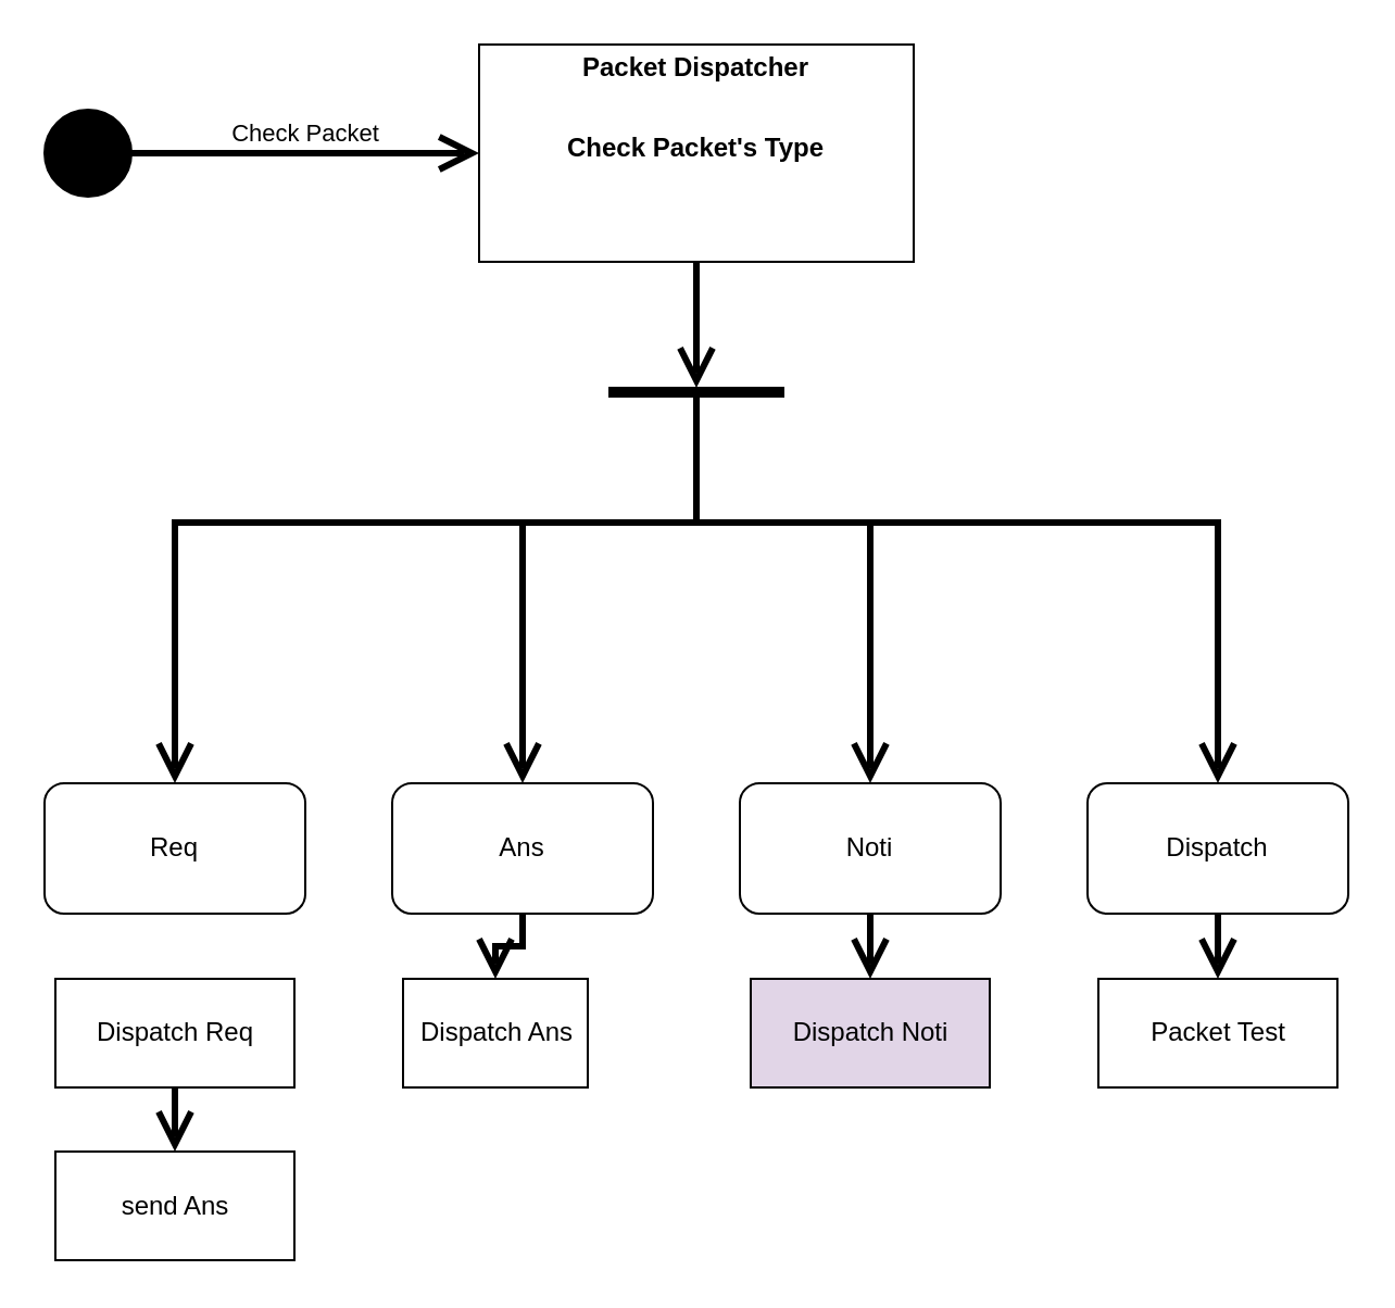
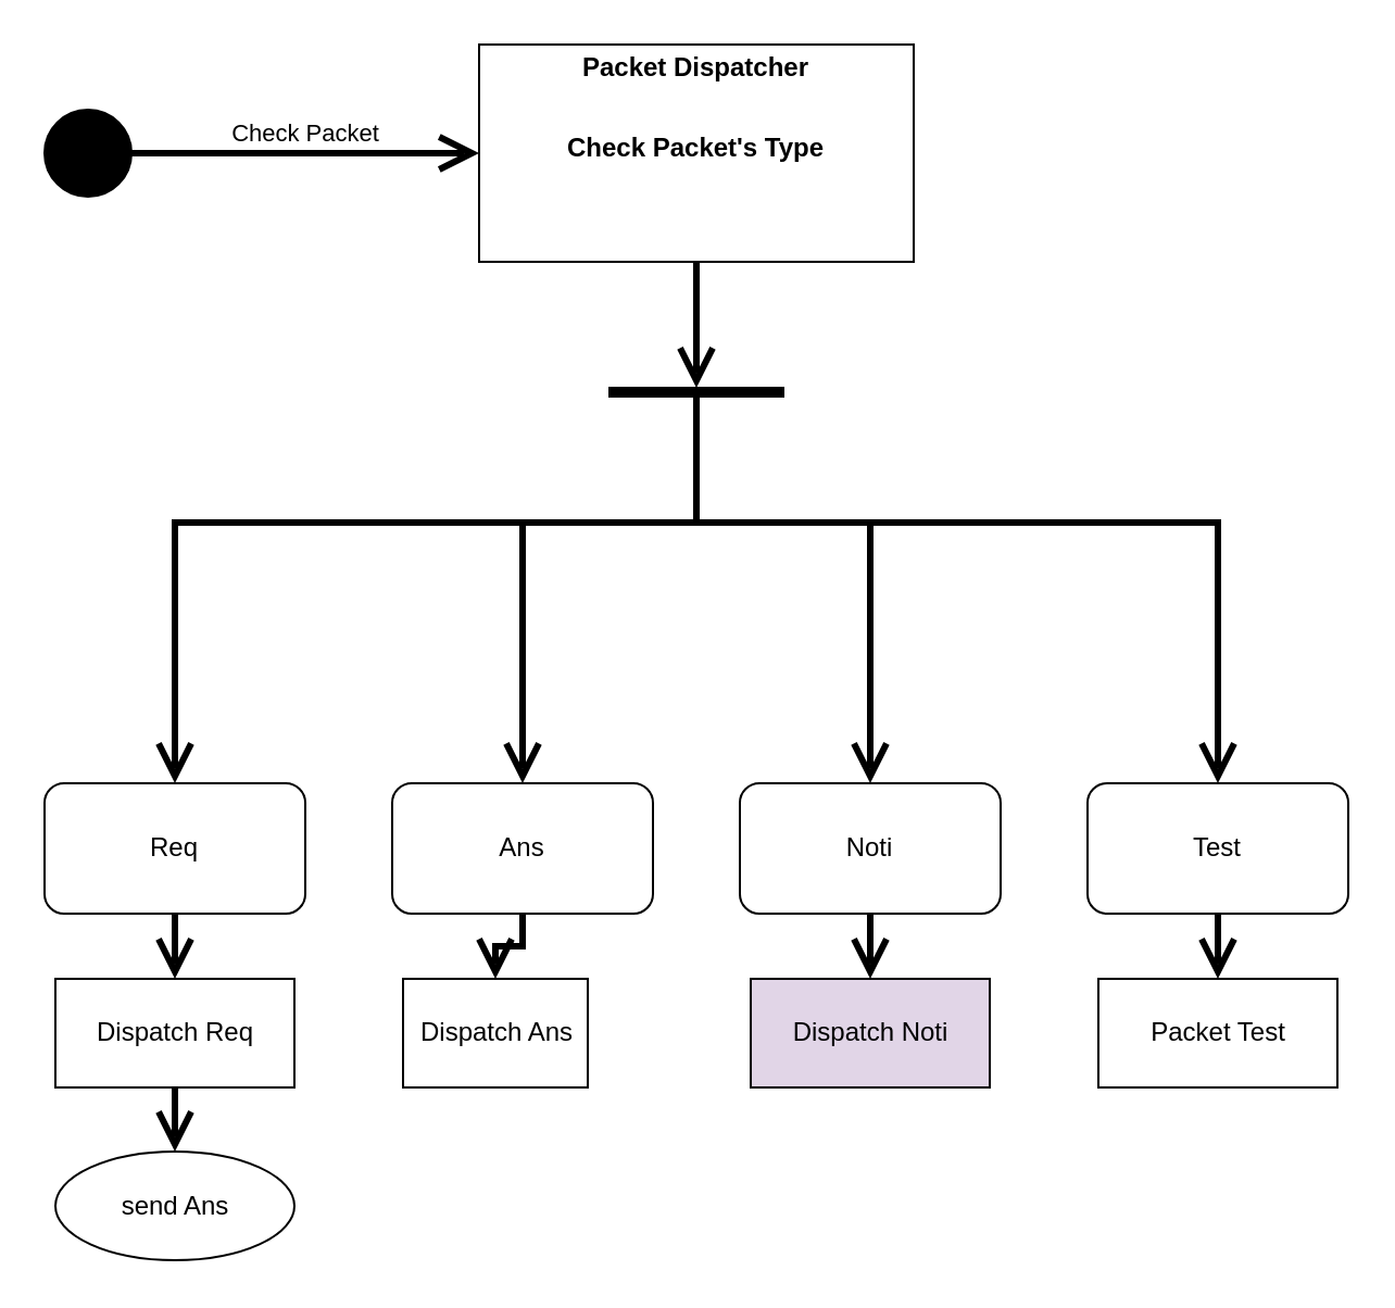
  <mxCell id="0" />
  <mxCell id="1" parent="0" />
  <mxCell id="2" value="" style="shape=ellipse;html=1;fillColor=#000000;fontSize=18;fontColor=#ffffff;" vertex="1" parent="1"><mxGeometry x="20" y="50" width="40" height="40" as="geometry" /></mxCell>
  <mxCell id="3" value="Check Packet" style="edgeStyle=none;html=1;endArrow=open;endSize=12;strokeWidth=3;verticalAlign=bottom;exitX=1;exitY=0.5;exitDx=0;exitDy=0;" edge="1" parent="1" source="2" target="4"><mxGeometry width="160" relative="1" as="geometry"><mxPoint x="230" y="220" as="sourcePoint" /><mxPoint x="180" y="70" as="targetPoint" /></mxGeometry></mxCell>
  <mxCell id="4" value="&lt;p style=&quot;margin: 0px ; margin-top: 4px ; text-align: center&quot;&gt;&lt;b&gt;Packet Dispatcher&lt;/b&gt;&lt;/p&gt;&lt;p style=&quot;margin: 0px ; margin-top: 4px ; text-align: center&quot;&gt;&lt;b&gt;&lt;br&gt;&lt;/b&gt;&lt;/p&gt;&lt;p style=&quot;margin: 0px ; margin-top: 4px ; text-align: center&quot;&gt;&lt;b&gt;Check Packet's Type&lt;/b&gt;&lt;/p&gt;" style="shape=rect;html=1;overflow=fill;whiteSpace=wrap;" vertex="1" parent="1"><mxGeometry x="220" y="20" width="200" height="100" as="geometry" /></mxCell>
  <mxCell id="5" value="" style="shape=rect;html=1;fillColor=#000000;verticalLabelPosition=bottom;verticalAlignment=top;rotation=90;" vertex="1" parent="1"><mxGeometry x="318" y="140" width="4" height="80" as="geometry" /></mxCell>
  <mxCell id="6" value="" style="edgeStyle=elbowEdgeStyle;html=1;elbow=horizontal;endArrow=none;rounded=0;startArrow=open;strokeWidth=3;startSize=12;entryX=0.5;entryY=1;entryDx=0;entryDy=0;" edge="1" source="5" parent="1" target="4"><mxGeometry relative="1" as="geometry"><mxPoint x="250" y="220" as="targetPoint" /><Array as="points"><mxPoint x="320" y="150" /></Array></mxGeometry></mxCell>
  <mxCell id="7" value="" style="edgeStyle=elbowEdgeStyle;html=1;elbow=vertical;endArrow=open;rounded=0;strokeWidth=3;endSize=12;entryX=0.5;entryY=0;entryDx=0;entryDy=0;" edge="1" source="5" parent="1" target="14"><mxGeometry relative="1" as="geometry"><mxPoint x="500" y="330" as="targetPoint" /><Array as="points"><mxPoint x="500" y="240" /><mxPoint x="390" y="240" /></Array></mxGeometry></mxCell>
  <mxCell id="8" value="" style="edgeStyle=elbowEdgeStyle;html=1;elbow=vertical;endArrow=open;rounded=0;strokeWidth=3;endSize=12;entryX=0.5;entryY=0;entryDx=0;entryDy=0;" edge="1" source="5" parent="1" target="13"><mxGeometry relative="1" as="geometry"><mxPoint x="380" y="330" as="targetPoint" /><Array as="points"><mxPoint x="360" y="240" /></Array></mxGeometry></mxCell>
  <mxCell id="9" value="" style="edgeStyle=elbowEdgeStyle;html=1;elbow=vertical;endArrow=open;rounded=0;strokeWidth=3;endSize=12;entryX=0.5;entryY=0;entryDx=0;entryDy=0;" edge="1" source="5" parent="1" target="12"><mxGeometry relative="1" as="geometry"><mxPoint x="260" y="360" as="targetPoint" /><Array as="points"><mxPoint x="250" y="240" /></Array></mxGeometry></mxCell>
  <mxCell id="10" value="" style="edgeStyle=elbowEdgeStyle;html=1;elbow=vertical;endArrow=open;rounded=0;strokeWidth=3;endSize=12;exitX=1;exitY=0.5;exitDx=0;exitDy=0;" edge="1" source="5" parent="1" target="11"><mxGeometry relative="1" as="geometry"><mxPoint x="140" y="330" as="targetPoint" /><Array as="points"><mxPoint x="210" y="240" /></Array></mxGeometry></mxCell>
  <mxCell id="11" value="Req" style="shape=rect;rounded=1;html=1;whiteSpace=wrap;align=center;" vertex="1" parent="1"><mxGeometry x="20" y="360" width="120" height="60" as="geometry" /></mxCell>
  <mxCell id="12" value="Ans" style="shape=rect;rounded=1;html=1;whiteSpace=wrap;align=center;" vertex="1" parent="1"><mxGeometry x="180" y="360" width="120" height="60" as="geometry" /></mxCell>
  <mxCell id="13" value="Noti" style="shape=rect;rounded=1;html=1;whiteSpace=wrap;align=center;" vertex="1" parent="1"><mxGeometry x="340" y="360" width="120" height="60" as="geometry" /></mxCell>
- <mxCell id="14" value="Dispatch" style="shape=rect;rounded=1;html=1;whiteSpace=wrap;align=center;" vertex="1" parent="1"><mxGeometry x="500" y="360" width="120" height="60" as="geometry" /></mxCell>
+ <mxCell id="14" value="Test" style="shape=rect;rounded=1;html=1;whiteSpace=wrap;align=center;" vertex="1" parent="1"><mxGeometry x="500" y="360" width="120" height="60" as="geometry" /></mxCell>
  <mxCell id="15" value="Dispatch Req" style="html=1;" vertex="1" parent="1"><mxGeometry x="25" y="450" width="110" height="50" as="geometry" /></mxCell>
  <mxCell id="16" value="Dispatch Ans" style="html=1;" vertex="1" parent="1"><mxGeometry x="185" y="450" width="85" height="50" as="geometry" /></mxCell>
  <mxCell id="17" value="Dispatch Noti" style="html=1;fillColor=#e1d5e7;" vertex="1" parent="1"><mxGeometry x="345" y="450" width="110" height="50" as="geometry" /></mxCell>
  <mxCell id="18" value="Packet Test" style="html=1;" vertex="1" parent="1"><mxGeometry x="505" y="450" width="110" height="50" as="geometry" /></mxCell>
+ <mxCell id="19" value="" style="edgeStyle=elbowEdgeStyle;html=1;elbow=vertical;endArrow=open;rounded=0;strokeWidth=3;endSize=12;exitX=0.5;exitY=1;exitDx=0;exitDy=0;" edge="1" parent="1" source="11" target="15"><mxGeometry relative="1" as="geometry"><mxPoint x="80" y="450" as="targetPoint" /><mxPoint x="-20" y="550" as="sourcePoint" /><Array as="points" /></mxGeometry></mxCell>
  <mxCell id="20" value="" style="edgeStyle=elbowEdgeStyle;html=1;elbow=vertical;endArrow=open;rounded=0;strokeWidth=3;endSize=12;exitX=0.5;exitY=1;exitDx=0;exitDy=0;" edge="1" parent="1" source="12" target="16"><mxGeometry relative="1" as="geometry"><mxPoint x="240" y="450" as="targetPoint" /><mxPoint x="-10" y="560" as="sourcePoint" /><Array as="points" /></mxGeometry></mxCell>
  <mxCell id="21" value="" style="edgeStyle=elbowEdgeStyle;html=1;elbow=vertical;endArrow=open;rounded=0;strokeWidth=3;endSize=12;exitX=0.5;exitY=1;exitDx=0;exitDy=0;" edge="1" parent="1" source="13" target="17"><mxGeometry relative="1" as="geometry"><mxPoint x="400" y="450" as="targetPoint" /><mxPoint x="0" y="570" as="sourcePoint" /><Array as="points" /></mxGeometry></mxCell>
  <mxCell id="22" value="" style="edgeStyle=elbowEdgeStyle;html=1;elbow=vertical;endArrow=open;rounded=0;strokeWidth=3;endSize=12;exitX=0.5;exitY=1;exitDx=0;exitDy=0;" edge="1" parent="1" source="14" target="18"><mxGeometry relative="1" as="geometry"><mxPoint x="560" y="450" as="targetPoint" /><mxPoint x="559.5" y="520" as="sourcePoint" /><Array as="points" /></mxGeometry></mxCell>
- <mxCell id="23" value="send Ans" style="html=1;" vertex="1" parent="1"><mxGeometry x="25" y="529.5" width="110" height="50" as="geometry" /></mxCell>
+ <mxCell id="23" value="send Ans" style="ellipse;html=1;" vertex="1" parent="1"><mxGeometry x="25" y="529.5" width="110" height="50" as="geometry" /></mxCell>
  <mxCell id="24" value="" style="edgeStyle=elbowEdgeStyle;html=1;elbow=vertical;endArrow=open;rounded=0;strokeWidth=3;endSize=12;" edge="1" parent="1" source="15" target="23"><mxGeometry relative="1" as="geometry"><mxPoint x="90" y="460" as="targetPoint" /><mxPoint x="80" y="500" as="sourcePoint" /><Array as="points" /></mxGeometry></mxCell>
